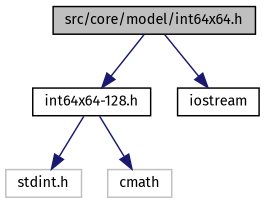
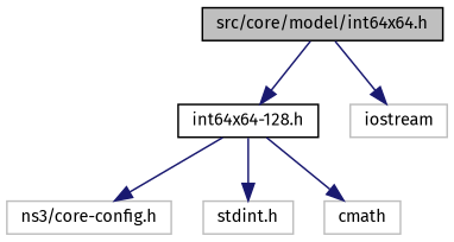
  digraph {
    fontname="Fira Sans"
    node [color=grey75 fillcolor=white fontname="Fira Sans" fontsize=10 shape=record style=filled]
    edge [color=midnightblue fontname="Fira Sans" fontsize=10 labelfontname=Helvetica labelfontsize=10 style=solid]
    n1 [color=black fillcolor=grey75 fontcolor=black height=0.2 label="src/core/model/int64x64.h" width=0.4]
    n2 [color=black height=0.2 label="int64x64-128.h" width=0.4]
-   n3 [color=black height=0.2 label=iostream width=0.4]
+   n3 [height=0.2 label=iostream width=0.4]
+   n4 [height=0.2 label="ns3/core-config.h" width=0.4]
    n5 [height=0.2 label="stdint.h" width=0.4]
    n6 [height=0.2 label=cmath width=0.4]
    n1 -> n2
    n1 -> n3
+   n2 -> n4
    n2 -> n5
    n2 -> n6
  }
